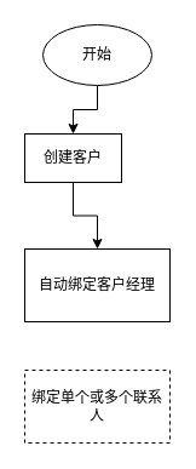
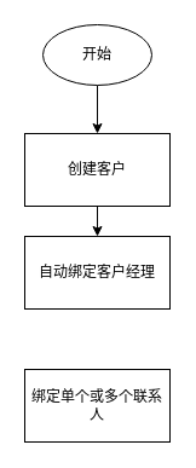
  <mxCell id="0" />
  <mxCell id="1" parent="0" />
  <mxCell id="2" value="" style="edgeStyle=orthogonalEdgeStyle;rounded=0;orthogonalLoop=1;jettySize=auto;html=1;" edge="1" parent="1" source="3" target="5"><mxGeometry relative="1" as="geometry" /></mxCell>
  <mxCell id="3" value="开始" style="ellipse;whiteSpace=wrap;html=1;" vertex="1" parent="1"><mxGeometry x="35" y="20" width="90" height="50" as="geometry" /></mxCell>
  <mxCell id="4" value="" style="edgeStyle=orthogonalEdgeStyle;rounded=0;orthogonalLoop=1;jettySize=auto;html=1;" edge="1" parent="1" source="5" target="6"><mxGeometry relative="1" as="geometry" /></mxCell>
- <mxCell id="5" value="创建客户" style="whiteSpace=wrap;html=1;" vertex="1" parent="1"><mxGeometry x="20" y="110" width="80" height="40" as="geometry" /></mxCell>
- <mxCell id="6" value="自动绑定客户经理" style="whiteSpace=wrap;html=1;" vertex="1" parent="1"><mxGeometry x="20" y="205" width="120" height="60" as="geometry" /></mxCell>
- <mxCell id="7" value="绑定单个或多个联系人" style="whiteSpace=wrap;html=1;dashed=1;" vertex="1" parent="1"><mxGeometry x="20" y="305" width="120" height="60" as="geometry" /></mxCell>
+ <mxCell id="5" value="创建客户" style="whiteSpace=wrap;html=1;" vertex="1" parent="1"><mxGeometry x="20" y="110" width="120" height="60" as="geometry" /></mxCell>
+ <mxCell id="6" value="自动绑定客户经理" style="whiteSpace=wrap;html=1;" vertex="1" parent="1"><mxGeometry x="20" y="195" width="120" height="60" as="geometry" /></mxCell>
+ <mxCell id="7" value="绑定单个或多个联系人" style="whiteSpace=wrap;html=1;" vertex="1" parent="1"><mxGeometry x="20" y="305" width="120" height="60" as="geometry" /></mxCell>
